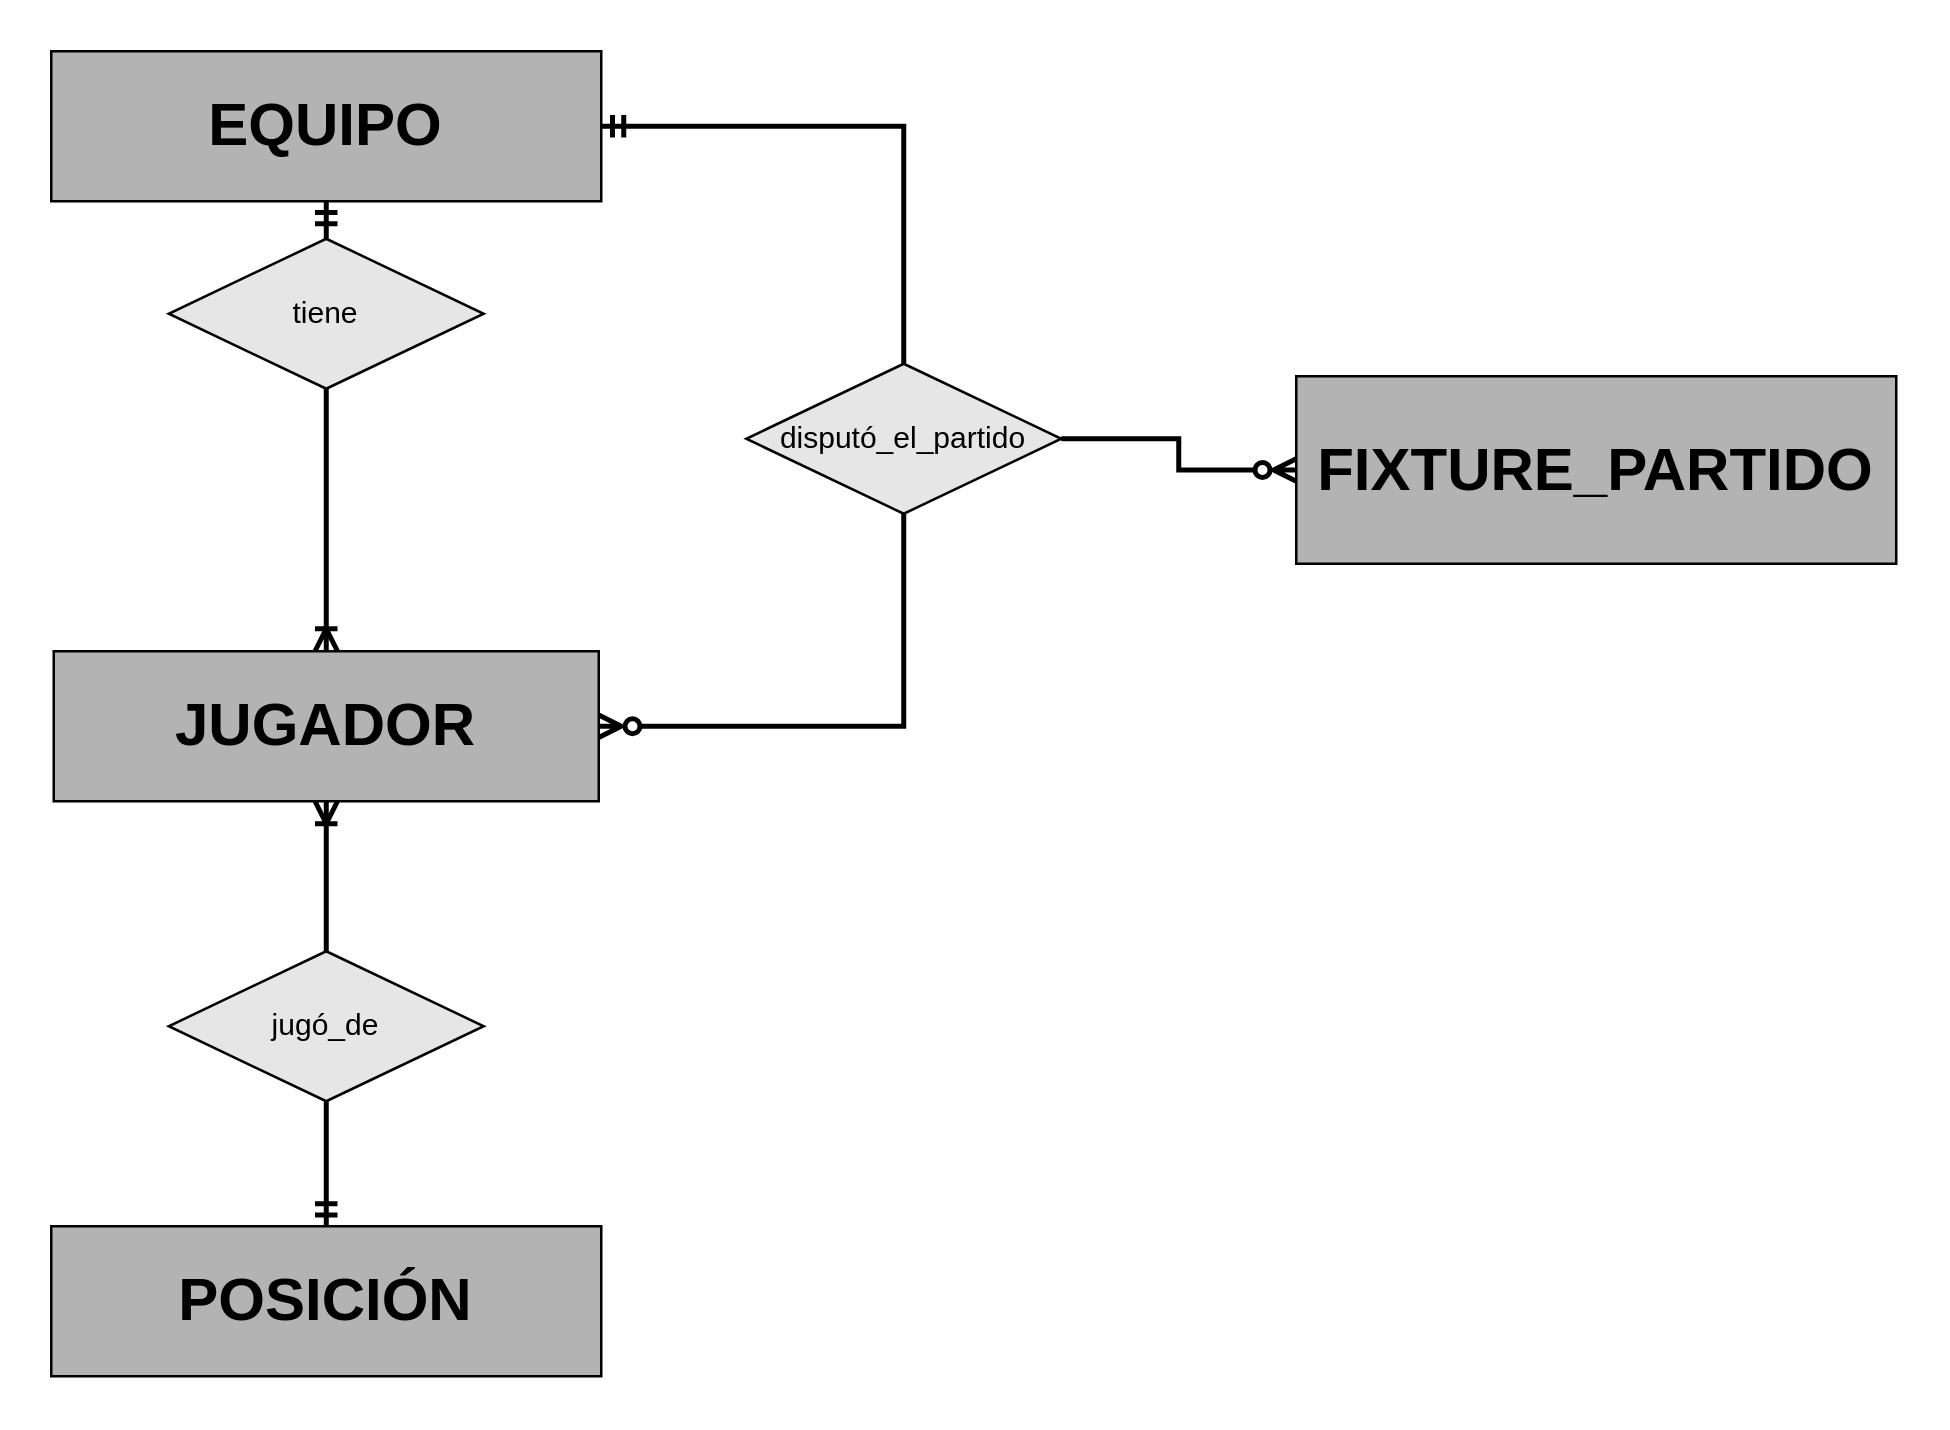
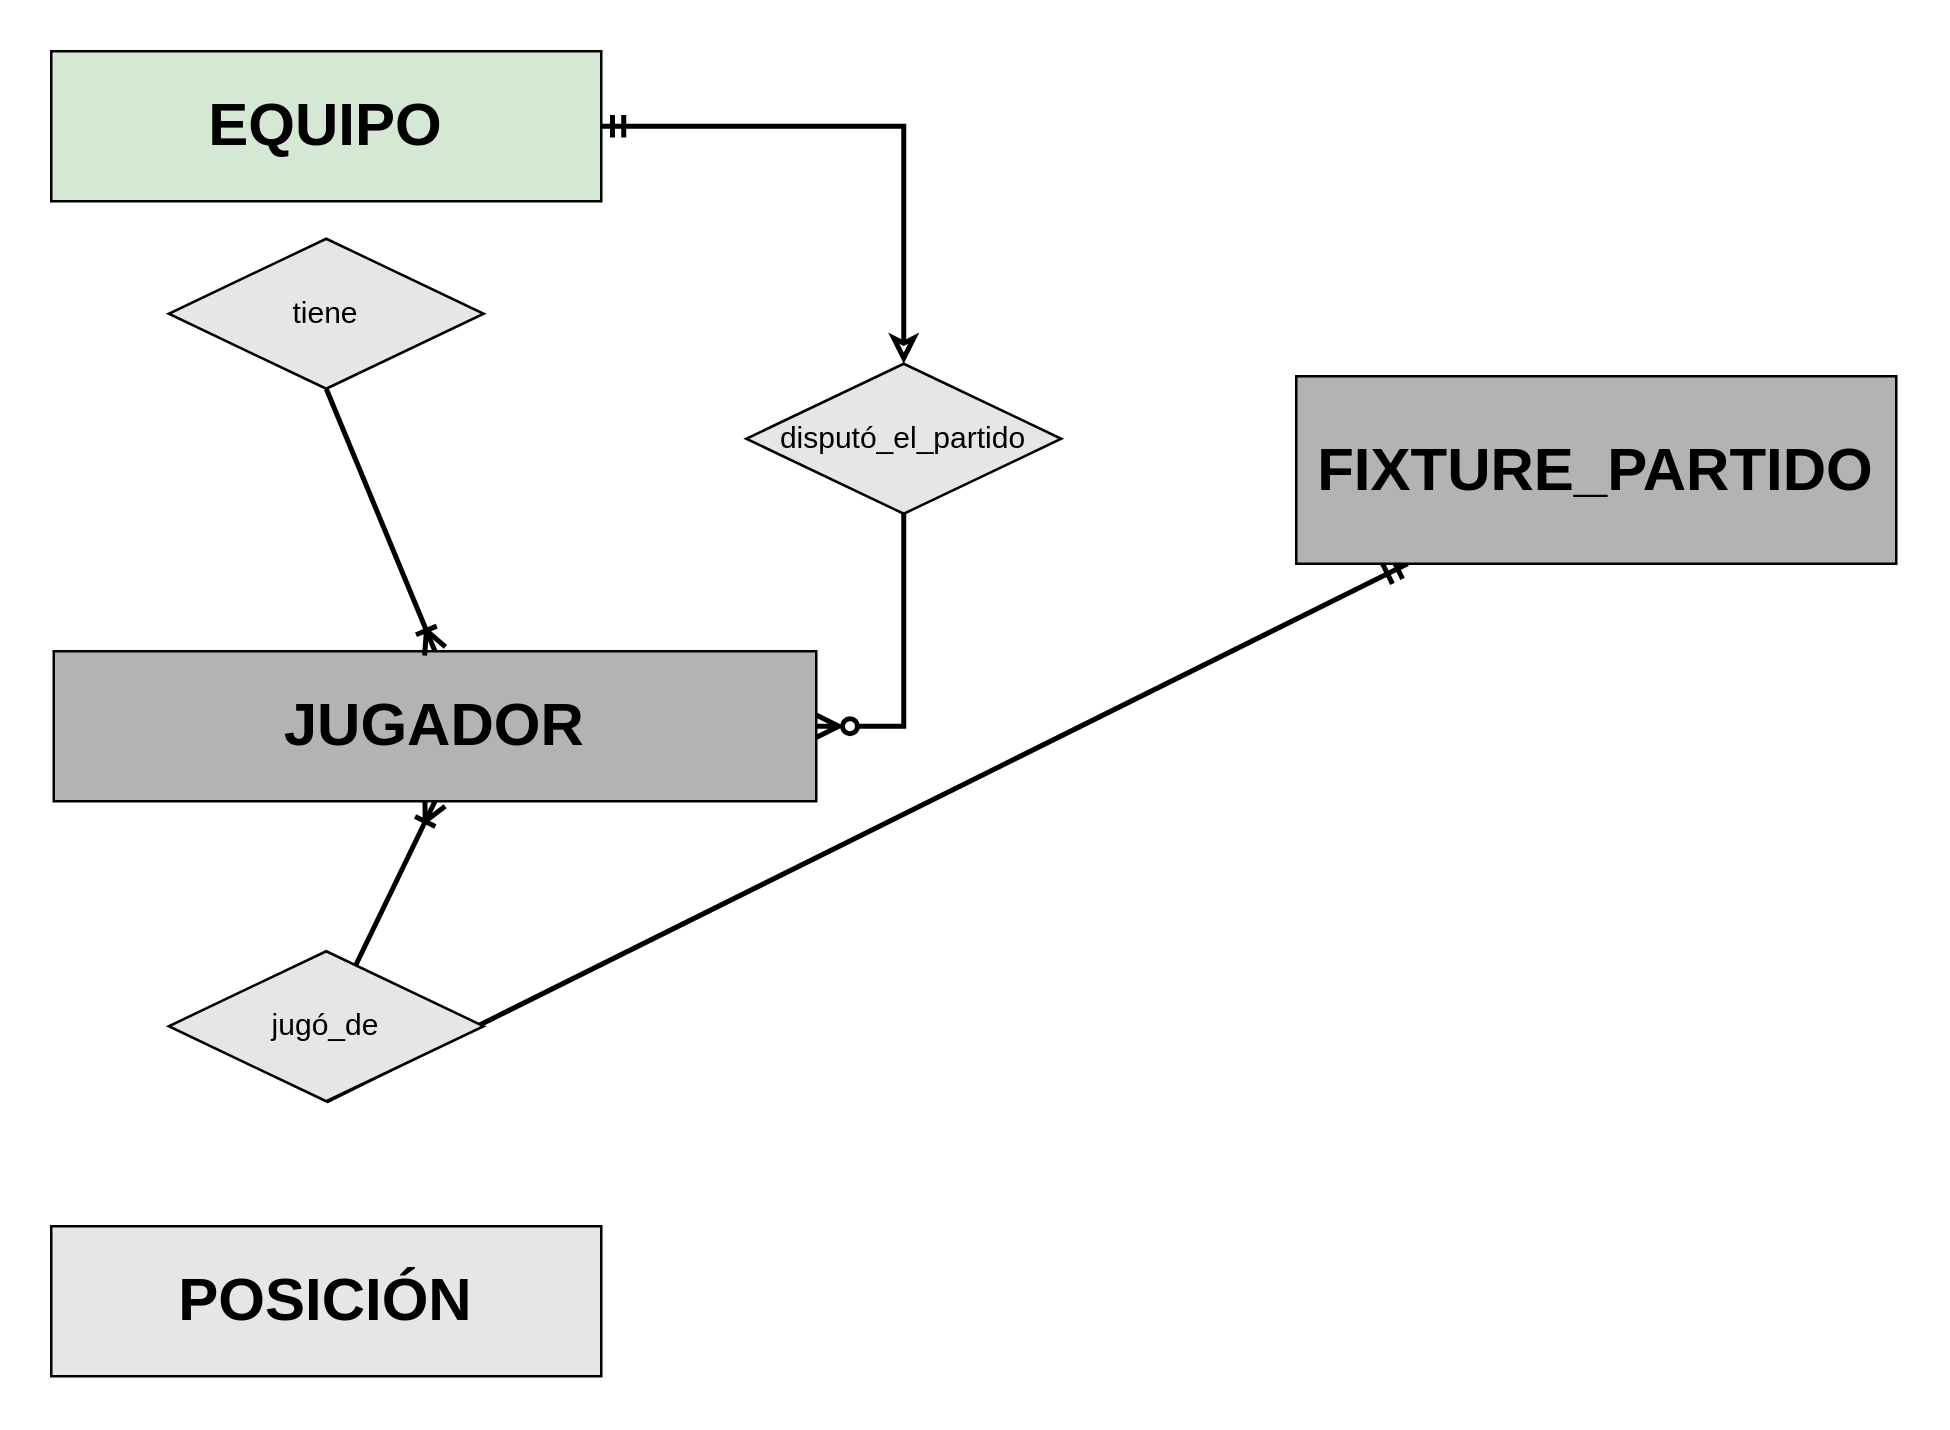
  <mxCell id="0" />
  <mxCell id="1" parent="0" />
  <mxCell id="2" style="rounded=0;orthogonalLoop=1;jettySize=auto;html=1;exitX=0.5;exitY=1;exitDx=0;exitDy=0;endArrow=none;endFill=0;startArrow=ERoneToMany;startFill=0;strokeWidth=2;" edge="1" parent="1" source="4" target="14"><mxGeometry relative="1" as="geometry" /></mxCell>
  <mxCell id="3" style="edgeStyle=orthogonalEdgeStyle;rounded=0;orthogonalLoop=1;jettySize=auto;html=1;exitX=1;exitY=0.5;exitDx=0;exitDy=0;entryX=0.5;entryY=1;entryDx=0;entryDy=0;endArrow=none;endFill=0;startArrow=ERzeroToMany;startFill=0;strokeWidth=2;" edge="1" parent="1" source="4" target="9"><mxGeometry relative="1" as="geometry"><mxPoint x="378" y="220" as="targetPoint" /></mxGeometry></mxCell>
- <mxCell id="4" value="&lt;span style=&quot;font-size: 24px;&quot;&gt;&lt;b&gt;JUGADOR&lt;/b&gt;&lt;/span&gt;" style="html=1;align=center;labelBackgroundColor=none;labelBorderColor=none;whiteSpace=wrap;fillColor=#B3B3B3;" vertex="1" parent="1"><mxGeometry x="21" y="260" width="218" height="60" as="geometry" /></mxCell>
- <mxCell id="5" style="rounded=0;orthogonalLoop=1;jettySize=auto;html=1;exitX=0.5;exitY=1;exitDx=0;exitDy=0;entryX=0.5;entryY=0;entryDx=0;entryDy=0;endArrow=none;endFill=0;startArrow=ERmandOne;startFill=0;strokeWidth=2;" edge="1" parent="1" source="7" target="11"><mxGeometry relative="1" as="geometry" /></mxCell>
- <mxCell id="6" style="edgeStyle=orthogonalEdgeStyle;rounded=0;orthogonalLoop=1;jettySize=auto;html=1;exitX=1;exitY=0.5;exitDx=0;exitDy=0;entryX=0.5;entryY=0;entryDx=0;entryDy=0;endArrow=none;endFill=0;strokeWidth=2;startArrow=ERmandOne;startFill=0;" edge="1" parent="1" source="7" target="9"><mxGeometry relative="1" as="geometry"><mxPoint x="388" y="50" as="targetPoint" /></mxGeometry></mxCell>
- <mxCell id="7" value="&lt;span style=&quot;font-size: 24px;&quot;&gt;&lt;b&gt;EQUIPO&lt;/b&gt;&lt;/span&gt;" style="whiteSpace=wrap;html=1;align=center;fillColor=#B3B3B3;labelBackgroundColor=none;labelBorderColor=none;" vertex="1" parent="1"><mxGeometry x="20" y="20" width="220" height="60" as="geometry" /></mxCell>
- <mxCell id="8" style="edgeStyle=orthogonalEdgeStyle;rounded=0;orthogonalLoop=1;jettySize=auto;html=1;exitX=1;exitY=0.5;exitDx=0;exitDy=0;entryX=0;entryY=0.5;entryDx=0;entryDy=0;endArrow=ERzeroToMany;endFill=0;strokeWidth=2;" edge="1" parent="1" source="9" target="15"><mxGeometry relative="1" as="geometry"><mxPoint x="498" y="180" as="targetPoint" /></mxGeometry></mxCell>
+ <mxCell id="4" value="&lt;span style=&quot;font-size: 24px;&quot;&gt;&lt;b&gt;JUGADOR&lt;/b&gt;&lt;/span&gt;" style="html=1;align=center;labelBackgroundColor=none;labelBorderColor=none;whiteSpace=wrap;fillColor=#B3B3B3;" vertex="1" parent="1"><mxGeometry x="21" y="260" width="305" height="60" as="geometry" /></mxCell>
+ <mxCell id="6" style="edgeStyle=orthogonalEdgeStyle;rounded=0;orthogonalLoop=1;jettySize=auto;html=1;exitX=1;exitY=0.5;exitDx=0;exitDy=0;entryX=0.5;entryY=0;entryDx=0;entryDy=0;endArrow=classic;endFill=0;strokeWidth=2;startArrow=ERmandOne;startFill=0;" edge="1" parent="1" source="7" target="9"><mxGeometry relative="1" as="geometry"><mxPoint x="388" y="50" as="targetPoint" /></mxGeometry></mxCell>
+ <mxCell id="7" value="&lt;span style=&quot;font-size: 24px;&quot;&gt;&lt;b&gt;EQUIPO&lt;/b&gt;&lt;/span&gt;" style="whiteSpace=wrap;html=1;align=center;fillColor=#d5e8d4;labelBackgroundColor=none;labelBorderColor=none;" vertex="1" parent="1"><mxGeometry x="20" y="20" width="220" height="60" as="geometry" /></mxCell>
  <mxCell id="9" value="disputó_el_partido" style="shape=rhombus;perimeter=rhombusPerimeter;whiteSpace=wrap;html=1;align=center;fillColor=#E6E6E6;" vertex="1" parent="1"><mxGeometry x="298" y="145" width="126" height="60" as="geometry" /></mxCell>
  <mxCell id="10" style="rounded=0;orthogonalLoop=1;jettySize=auto;html=1;exitX=0.5;exitY=1;exitDx=0;exitDy=0;entryX=0.5;entryY=0;entryDx=0;entryDy=0;endArrow=ERoneToMany;endFill=0;strokeWidth=2;" edge="1" parent="1" source="11" target="4"><mxGeometry relative="1" as="geometry"><mxPoint x="130" y="240" as="targetPoint" /></mxGeometry></mxCell>
  <mxCell id="11" value="tiene" style="shape=rhombus;perimeter=rhombusPerimeter;whiteSpace=wrap;html=1;align=center;fillColor=#E6E6E6;" vertex="1" parent="1"><mxGeometry x="67" y="95" width="126" height="60" as="geometry" /></mxCell>
- <mxCell id="12" value="&lt;span style=&quot;font-size: 24px;&quot;&gt;&lt;b&gt;POSICIÓN&lt;/b&gt;&lt;/span&gt;" style="whiteSpace=wrap;html=1;align=center;fillColor=#B3B3B3;labelBackgroundColor=none;labelBorderColor=none;strokeColor=default;" vertex="1" parent="1"><mxGeometry x="20" y="490" width="220" height="60" as="geometry" /></mxCell>
- <mxCell id="13" style="rounded=0;orthogonalLoop=1;jettySize=auto;html=1;exitX=0.5;exitY=1;exitDx=0;exitDy=0;entryX=0.5;entryY=0;entryDx=0;entryDy=0;endArrow=ERmandOne;endFill=0;strokeWidth=2;" edge="1" parent="1" source="14" target="12"><mxGeometry relative="1" as="geometry" /></mxCell>
+ <mxCell id="12" value="&lt;span style=&quot;font-size: 24px;&quot;&gt;&lt;b&gt;POSICIÓN&lt;/b&gt;&lt;/span&gt;" style="whiteSpace=wrap;html=1;align=center;fillColor=#e6e6e6;labelBackgroundColor=none;labelBorderColor=none;strokeColor=default;" vertex="1" parent="1"><mxGeometry x="20" y="490" width="220" height="60" as="geometry" /></mxCell>
+ <mxCell id="13" style="rounded=0;orthogonalLoop=1;jettySize=auto;html=1;exitX=0.5;exitY=1;exitDx=0;exitDy=0;endArrow=ERmandOne;endFill=0;strokeWidth=2;" edge="1" parent="1" source="14" target="15"><mxGeometry relative="1" as="geometry" /></mxCell>
  <mxCell id="14" value="jugó_de" style="shape=rhombus;perimeter=rhombusPerimeter;whiteSpace=wrap;html=1;align=center;fillColor=#E6E6E6;" vertex="1" parent="1"><mxGeometry x="67" y="380" width="126" height="60" as="geometry" /></mxCell>
  <mxCell id="15" value="&lt;span style=&quot;font-size: 24px;&quot;&gt;&lt;b&gt;FIXTURE_PARTIDO&lt;/b&gt;&lt;/span&gt;" style="whiteSpace=wrap;html=1;align=center;fillColor=#B3B3B3;labelBackgroundColor=none;labelBorderColor=none;" vertex="1" parent="1"><mxGeometry x="518" y="150" width="240" height="75" as="geometry" /></mxCell>
